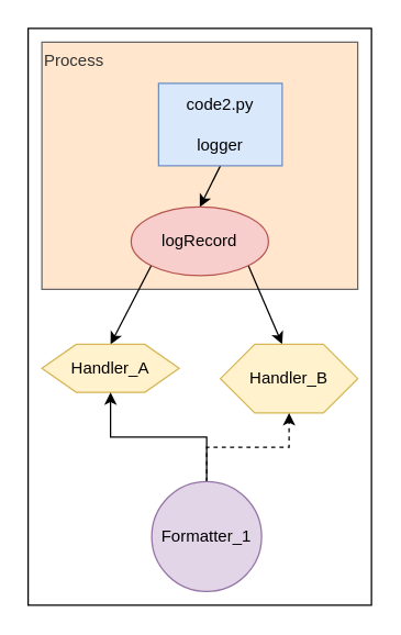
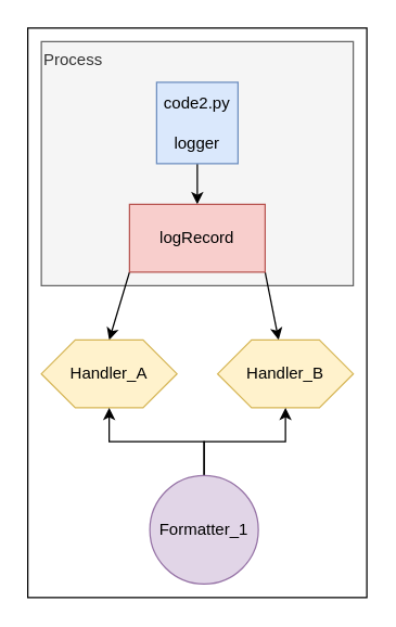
  <mxCell id="0" />
  <mxCell id="1" parent="0" />
  <mxCell id="2" value="" style="rounded=0;whiteSpace=wrap;html=1;" parent="1" vertex="1"><mxGeometry x="20" y="20" width="250" height="420" as="geometry" /></mxCell>
- <mxCell id="3" value="Process" style="rounded=0;whiteSpace=wrap;html=1;align=left;verticalAlign=top;fillColor=#ffe6cc;strokeColor=#666666;fontColor=#333333;" parent="1" vertex="1"><mxGeometry x="30" y="30" width="230" height="180" as="geometry" /></mxCell>
+ <mxCell id="3" value="Process" style="rounded=0;whiteSpace=wrap;html=1;align=left;verticalAlign=top;fillColor=#f5f5f5;strokeColor=#666666;fontColor=#333333;" parent="1" vertex="1"><mxGeometry x="30" y="30" width="230" height="180" as="geometry" /></mxCell>
  <mxCell id="4" style="edgeStyle=none;rounded=0;orthogonalLoop=1;jettySize=auto;html=1;exitX=0.5;exitY=1;exitDx=0;exitDy=0;entryX=0.5;entryY=0;entryDx=0;entryDy=0;" parent="1" source="5" target="8" edge="1"><mxGeometry relative="1" as="geometry" /></mxCell>
- <mxCell id="5" value="code2.py&lt;br&gt;&lt;br&gt;logger" style="rounded=0;whiteSpace=wrap;html=1;fillColor=#dae8fc;strokeColor=#6c8ebf;" parent="1" vertex="1"><mxGeometry x="115" y="60" width="90" height="60" as="geometry" /></mxCell>
+ <mxCell id="5" value="code2.py&lt;br&gt;&lt;br&gt;logger" style="rounded=0;whiteSpace=wrap;html=1;fillColor=#dae8fc;strokeColor=#6c8ebf;" parent="1" vertex="1"><mxGeometry x="115" y="60" width="60" height="60" as="geometry" /></mxCell>
  <mxCell id="6" style="edgeStyle=none;rounded=0;orthogonalLoop=1;jettySize=auto;html=1;exitX=1;exitY=1;exitDx=0;exitDy=0;entryX=0.45;entryY=0;entryDx=0;entryDy=0;entryPerimeter=0;" parent="1" source="8" target="10" edge="1"><mxGeometry relative="1" as="geometry" /></mxCell>
  <mxCell id="7" style="edgeStyle=none;rounded=0;orthogonalLoop=1;jettySize=auto;html=1;exitX=0;exitY=1;exitDx=0;exitDy=0;entryX=0.5;entryY=0;entryDx=0;entryDy=0;" parent="1" source="8" target="9" edge="1"><mxGeometry relative="1" as="geometry" /></mxCell>
- <mxCell id="8" value="logRecord" style="ellipse;whiteSpace=wrap;html=1;fillColor=#f8cecc;strokeColor=#b85450;" parent="1" vertex="1"><mxGeometry x="95" y="150" width="100" height="50" as="geometry" /></mxCell>
- <mxCell id="9" value="Handler_A" style="shape=hexagon;perimeter=hexagonPerimeter2;whiteSpace=wrap;html=1;fillColor=#fff2cc;strokeColor=#d6b656;" parent="1" vertex="1"><mxGeometry x="30" y="250" width="100" height="35" as="geometry" /></mxCell>
+ <mxCell id="8" value="logRecord" style="whiteSpace=wrap;html=1;fillColor=#f8cecc;strokeColor=#b85450;rounded=0;" parent="1" vertex="1"><mxGeometry x="95" y="150" width="100" height="50" as="geometry" /></mxCell>
+ <mxCell id="9" value="Handler_A" style="shape=hexagon;perimeter=hexagonPerimeter2;whiteSpace=wrap;html=1;fillColor=#fff2cc;strokeColor=#d6b656;" parent="1" vertex="1"><mxGeometry x="30" y="250" width="100" height="50" as="geometry" /></mxCell>
  <mxCell id="10" value="Handler_B" style="shape=hexagon;perimeter=hexagonPerimeter2;whiteSpace=wrap;html=1;fillColor=#fff2cc;strokeColor=#d6b656;" parent="1" vertex="1"><mxGeometry x="160" y="250" width="100" height="50" as="geometry" /></mxCell>
  <mxCell id="11" style="edgeStyle=orthogonalEdgeStyle;rounded=0;orthogonalLoop=1;jettySize=auto;html=1;exitX=0.5;exitY=0;exitDx=0;exitDy=0;entryX=0.5;entryY=1;entryDx=0;entryDy=0;" edge="1" parent="1" source="13" target="9"><mxGeometry relative="1" as="geometry" /></mxCell>
- <mxCell id="12" style="edgeStyle=orthogonalEdgeStyle;rounded=0;orthogonalLoop=1;jettySize=auto;html=1;exitX=0.5;exitY=0;exitDx=0;exitDy=0;entryX=0.5;entryY=1;entryDx=0;entryDy=0;dashed=1;" edge="1" parent="1" source="13" target="10"><mxGeometry relative="1" as="geometry" /></mxCell>
+ <mxCell id="12" style="edgeStyle=orthogonalEdgeStyle;rounded=0;orthogonalLoop=1;jettySize=auto;html=1;exitX=0.5;exitY=0;exitDx=0;exitDy=0;entryX=0.5;entryY=1;entryDx=0;entryDy=0;" edge="1" parent="1" source="13" target="10"><mxGeometry relative="1" as="geometry" /></mxCell>
  <mxCell id="13" value="Formatter_1" style="ellipse;whiteSpace=wrap;html=1;aspect=fixed;fillColor=#e1d5e7;strokeColor=#9673a6;" vertex="1" parent="1"><mxGeometry x="110" y="350" width="80" height="80" as="geometry" /></mxCell>
